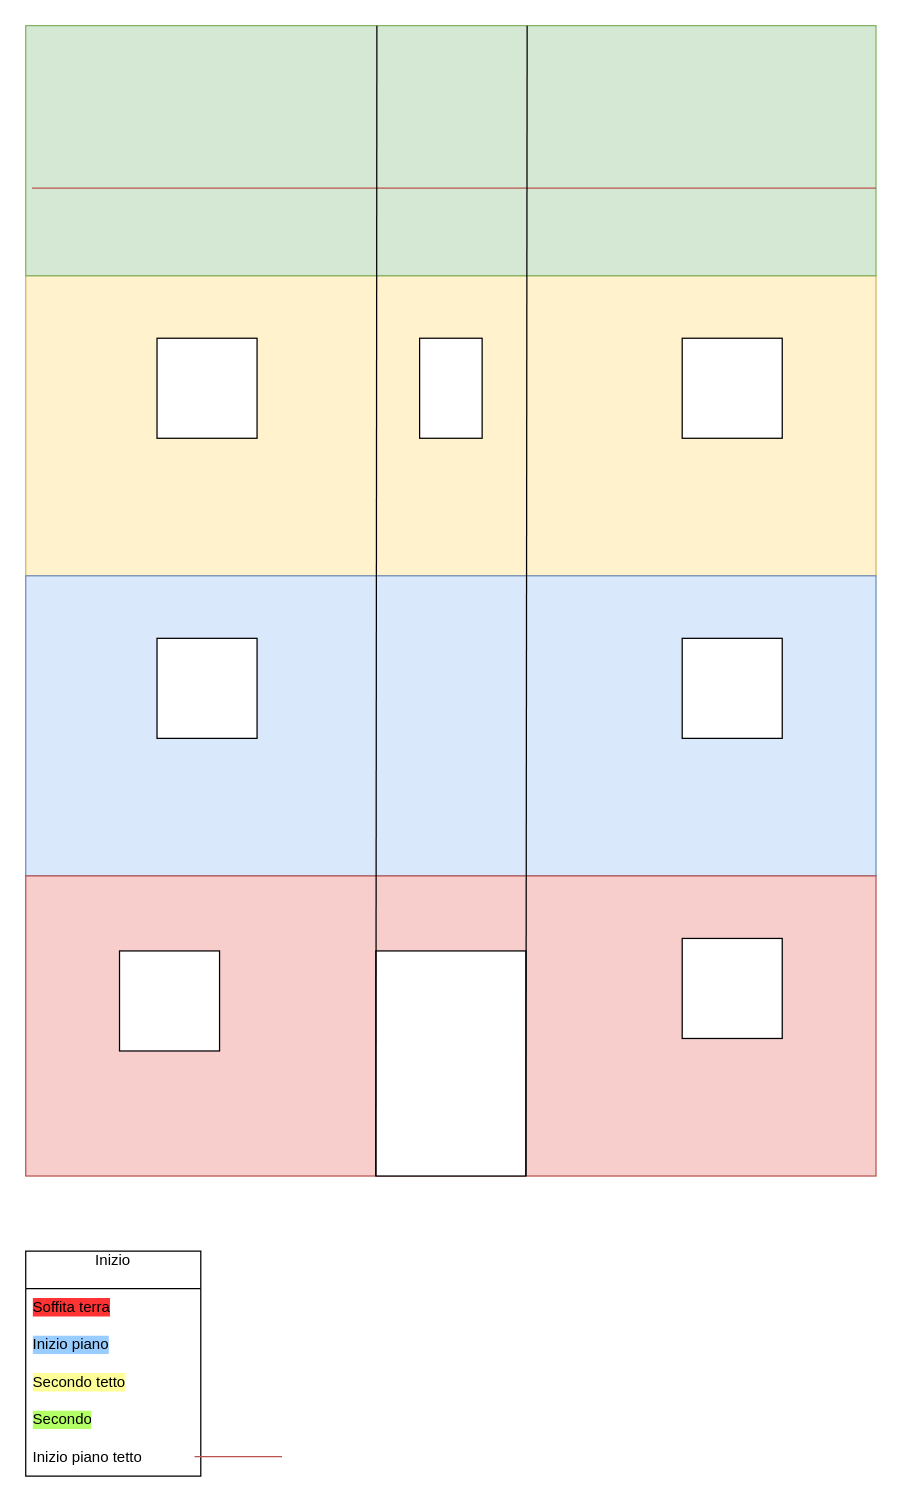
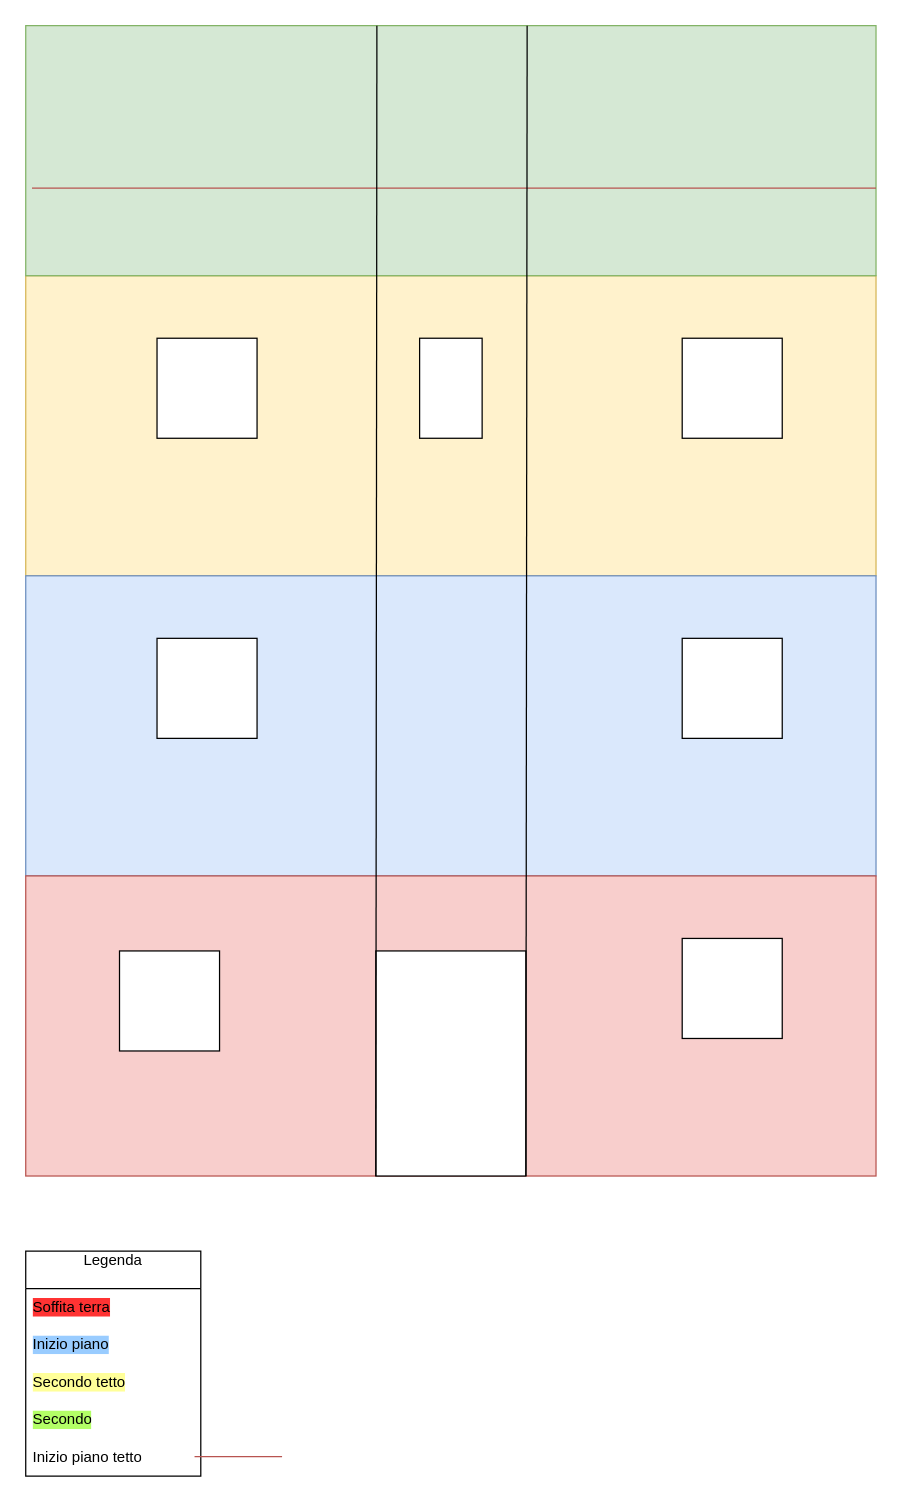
  <mxCell id="0" />
  <mxCell id="1" parent="0" />
  <mxCell id="2" value="" style="rounded=0;whiteSpace=wrap;html=1;fillColor=#fff2cc;strokeColor=#d6b656;" vertex="1" parent="1"><mxGeometry x="20" y="220" width="680" height="240" as="geometry" /></mxCell>
  <mxCell id="3" value="" style="rounded=0;whiteSpace=wrap;html=1;fillColor=#dae8fc;strokeColor=#6c8ebf;" vertex="1" parent="1"><mxGeometry x="20" y="460" width="680" height="240" as="geometry" /></mxCell>
  <mxCell id="4" value="" style="rounded=0;whiteSpace=wrap;html=1;fillColor=#f8cecc;strokeColor=#b85450;" vertex="1" parent="1"><mxGeometry x="20" y="700" width="680" height="240" as="geometry" /></mxCell>
  <mxCell id="5" value="" style="rounded=0;whiteSpace=wrap;html=1;fillColor=#d5e8d4;strokeColor=#82b366;" vertex="1" parent="1"><mxGeometry x="20" y="20" width="680" height="200" as="geometry" /></mxCell>
  <mxCell id="6" value="" style="rounded=0;whiteSpace=wrap;html=1;" vertex="1" parent="1"><mxGeometry x="300" y="760" width="120" height="180" as="geometry" /></mxCell>
  <mxCell id="7" value="" style="endArrow=none;html=1;rounded=0;entryX=1;entryY=0.5;entryDx=0;entryDy=0;fillColor=#f8cecc;strokeColor=#b85450;" edge="1" parent="1"><mxGeometry width="50" height="50" relative="1" as="geometry"><mxPoint x="25" y="150" as="sourcePoint" /><mxPoint x="700" y="150" as="targetPoint" /><Array as="points"><mxPoint x="25" y="150" /></Array></mxGeometry></mxCell>
  <mxCell id="8" value="" style="whiteSpace=wrap;html=1;aspect=fixed;" vertex="1" parent="1"><mxGeometry x="95" y="760" width="80" height="80" as="geometry" /></mxCell>
  <mxCell id="9" value="" style="whiteSpace=wrap;html=1;aspect=fixed;" vertex="1" parent="1"><mxGeometry x="545" y="750" width="80" height="80" as="geometry" /></mxCell>
  <mxCell id="10" value="" style="whiteSpace=wrap;html=1;aspect=fixed;" vertex="1" parent="1"><mxGeometry x="125" y="510" width="80" height="80" as="geometry" /></mxCell>
  <mxCell id="11" value="" style="whiteSpace=wrap;html=1;aspect=fixed;" vertex="1" parent="1"><mxGeometry x="545" y="510" width="80" height="80" as="geometry" /></mxCell>
  <mxCell id="12" value="" style="whiteSpace=wrap;html=1;aspect=fixed;" vertex="1" parent="1"><mxGeometry x="125" y="270" width="80" height="80" as="geometry" /></mxCell>
  <mxCell id="13" value="" style="whiteSpace=wrap;html=1;aspect=fixed;" vertex="1" parent="1"><mxGeometry x="545" y="270" width="80" height="80" as="geometry" /></mxCell>
  <mxCell id="14" value="" style="rounded=0;whiteSpace=wrap;html=1;" vertex="1" parent="1"><mxGeometry x="335" y="270" width="50" height="80" as="geometry" /></mxCell>
  <mxCell id="15" value="" style="endArrow=none;html=1;rounded=0;entryX=0;entryY=1;entryDx=0;entryDy=0;exitX=0.413;exitY=0;exitDx=0;exitDy=0;exitPerimeter=0;" edge="1" parent="1" source="5" target="6"><mxGeometry width="50" height="50" relative="1" as="geometry"><mxPoint x="345" y="250" as="sourcePoint" /><mxPoint x="395" y="200" as="targetPoint" /></mxGeometry></mxCell>
  <mxCell id="16" value="" style="endArrow=none;html=1;rounded=0;entryX=0;entryY=1;entryDx=0;entryDy=0;exitX=0.413;exitY=0;exitDx=0;exitDy=0;exitPerimeter=0;" edge="1" parent="1"><mxGeometry width="50" height="50" relative="1" as="geometry"><mxPoint x="421" y="20" as="sourcePoint" /><mxPoint x="420" y="940" as="targetPoint" /></mxGeometry></mxCell>
- <mxCell id="17" value="Inizio&lt;div&gt;&lt;br&gt;&lt;/div&gt;" style="swimlane;fontStyle=0;childLayout=stackLayout;horizontal=1;startSize=30;horizontalStack=0;resizeParent=1;resizeParentMax=0;resizeLast=0;collapsible=1;marginBottom=0;whiteSpace=wrap;html=1;labelBackgroundColor=none;rounded=0;shadow=0;swimlaneLine=1;" vertex="1" parent="1"><mxGeometry x="20" y="1000" width="140" height="180" as="geometry"><mxRectangle x="85" y="1180" width="90" height="40" as="alternateBounds" /></mxGeometry></mxCell>
+ <mxCell id="17" value="Legenda&lt;div&gt;&lt;br&gt;&lt;/div&gt;" style="swimlane;fontStyle=0;childLayout=stackLayout;horizontal=1;startSize=30;horizontalStack=0;resizeParent=1;resizeParentMax=0;resizeLast=0;collapsible=1;marginBottom=0;whiteSpace=wrap;html=1;labelBackgroundColor=none;rounded=0;shadow=0;swimlaneLine=1;" vertex="1" parent="1"><mxGeometry x="20" y="1000" width="140" height="180" as="geometry"><mxRectangle x="85" y="1180" width="90" height="40" as="alternateBounds" /></mxGeometry></mxCell>
  <mxCell id="18" value="Soffita terra" style="text;strokeColor=none;fillColor=none;align=left;verticalAlign=middle;spacingLeft=4;spacingRight=4;overflow=hidden;points=[[0,0.5],[1,0.5]];portConstraint=eastwest;rotatable=0;whiteSpace=wrap;html=1;labelBackgroundColor=#FF3333;" vertex="1" parent="17"><mxGeometry y="30" width="140" height="30" as="geometry" /></mxCell>
  <mxCell id="19" value="Inizio piano" style="text;strokeColor=none;fillColor=none;align=left;verticalAlign=middle;spacingLeft=4;spacingRight=4;overflow=hidden;points=[[0,0.5],[1,0.5]];portConstraint=eastwest;rotatable=0;whiteSpace=wrap;html=1;labelBackgroundColor=#99CCFF;" vertex="1" parent="17"><mxGeometry y="60" width="140" height="30" as="geometry" /></mxCell>
  <mxCell id="20" value="Secondo tetto" style="text;strokeColor=none;fillColor=none;align=left;verticalAlign=middle;spacingLeft=4;spacingRight=4;overflow=hidden;points=[[0,0.5],[1,0.5]];portConstraint=eastwest;rotatable=0;whiteSpace=wrap;html=1;labelBackgroundColor=#FFFF99;" vertex="1" parent="17"><mxGeometry y="90" width="140" height="30" as="geometry" /></mxCell>
  <mxCell id="21" value="Secondo" style="text;strokeColor=none;fillColor=none;align=left;verticalAlign=middle;spacingLeft=4;spacingRight=4;overflow=hidden;points=[[0,0.5],[1,0.5]];portConstraint=eastwest;rotatable=0;whiteSpace=wrap;html=1;labelBackgroundColor=#B3FF66;" vertex="1" parent="17"><mxGeometry y="120" width="140" height="30" as="geometry" /></mxCell>
  <mxCell id="22" value="Inizio piano tetto" style="text;strokeColor=none;fillColor=none;align=left;verticalAlign=middle;spacingLeft=4;spacingRight=4;overflow=hidden;points=[[0,0.5],[1,0.5]];portConstraint=eastwest;rotatable=0;whiteSpace=wrap;html=1;labelBackgroundColor=none;" vertex="1" parent="17"><mxGeometry y="150" width="140" height="30" as="geometry" /></mxCell>
  <mxCell id="23" value="" style="endArrow=none;html=1;rounded=0;fillColor=#f8cecc;strokeColor=#b85450;" edge="1" parent="1"><mxGeometry width="50" height="50" relative="1" as="geometry"><mxPoint x="155" y="1164.5" as="sourcePoint" /><mxPoint x="225" y="1164.5" as="targetPoint" /><Array as="points"><mxPoint x="195" y="1164.5" /><mxPoint x="205" y="1164.5" /></Array></mxGeometry></mxCell>
